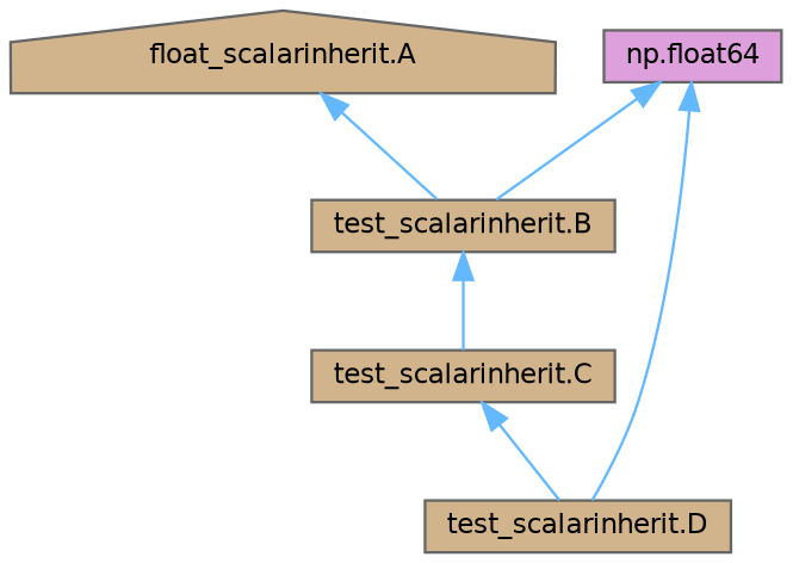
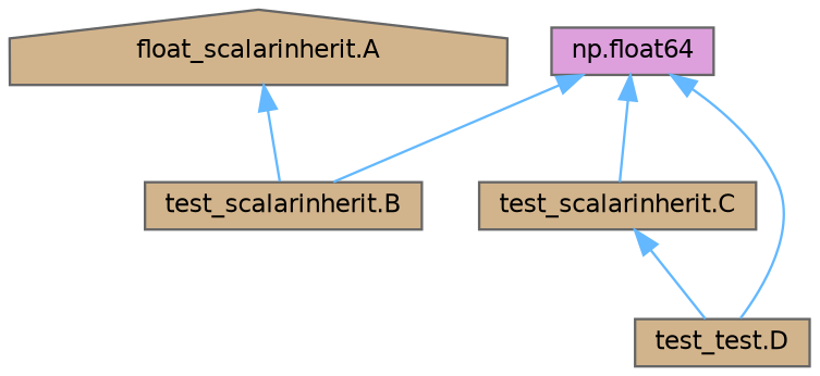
  digraph {
    node [color=gray40 fillcolor=tan fontname=Helvetica fontsize=10 shape=box style=filled]
    edge [color=steelblue1 dir=back fontname=Helvetica fontsize=10 labelfontname=Helvetica labelfontsize=10 style=solid]
    n1 [fontcolor=black height=0.2 label="test_scalarinherit.B" width=0.4]
    n2 [height=0.2 label="test_scalarinherit.C" width=0.4]
-   n3 [height=0.2 label="test_scalarinherit.D" width=0.4]
+   n3 [height=0.2 label="test_test.D" width=0.4]
    n4 [height=0.2 label="float_scalarinherit.A" shape=house width=0.4]
    n5 [fillcolor=plum height=0.2 label="np.float64" width=0.4]
-   n1 -> n2
+   n5 -> n2
    n2 -> n3
    n4 -> n1
    n5 -> n1
    n5 -> n3
  }
